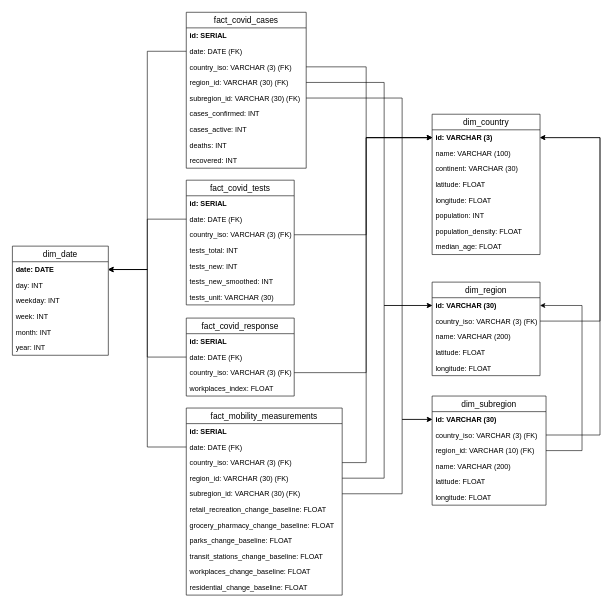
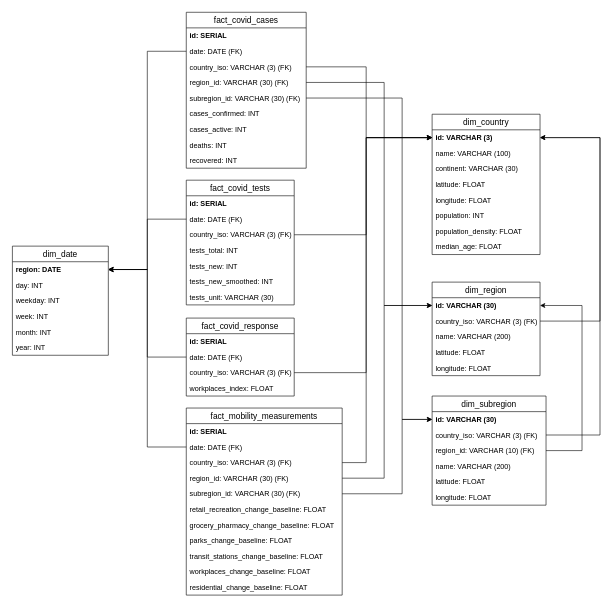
  <mxCell id="0" />
  <mxCell id="1" parent="0" />
  <mxCell id="2" style="edgeStyle=orthogonalEdgeStyle;rounded=0;orthogonalLoop=1;jettySize=auto;html=1;exitX=0;exitY=0.5;exitDx=0;exitDy=0;entryX=1;entryY=0.5;entryDx=0;entryDy=0;" parent="1" source="6" target="53" edge="1"><mxGeometry relative="1" as="geometry" /></mxCell>
  <mxCell id="3" style="edgeStyle=orthogonalEdgeStyle;rounded=0;orthogonalLoop=1;jettySize=auto;html=1;exitX=0;exitY=0.5;exitDx=0;exitDy=0;entryX=1;entryY=0.5;entryDx=0;entryDy=0;" parent="1" source="16" target="53" edge="1"><mxGeometry relative="1" as="geometry" /></mxCell>
  <mxCell id="4" value="fact_covid_cases" style="swimlane;fontStyle=0;childLayout=stackLayout;horizontal=1;startSize=26;horizontalStack=0;resizeParent=1;resizeParentMax=0;resizeLast=0;collapsible=1;marginBottom=0;align=center;fontSize=14;" parent="1" vertex="1"><mxGeometry x="310" y="20" width="200" height="260" as="geometry" /></mxCell>
  <mxCell id="5" value="id: SERIAL" style="text;strokeColor=none;fillColor=none;spacingLeft=4;spacingRight=4;overflow=hidden;rotatable=0;points=[[0,0.5],[1,0.5]];portConstraint=eastwest;fontSize=12;fontStyle=1" parent="4" vertex="1"><mxGeometry y="26" width="200" height="26" as="geometry" /></mxCell>
  <mxCell id="6" value="date: DATE (FK)" style="text;strokeColor=none;fillColor=none;spacingLeft=4;spacingRight=4;overflow=hidden;rotatable=0;points=[[0,0.5],[1,0.5]];portConstraint=eastwest;fontSize=12;" parent="4" vertex="1"><mxGeometry y="52" width="200" height="26" as="geometry" /></mxCell>
  <mxCell id="7" value="country_iso: VARCHAR (3) (FK)" style="text;strokeColor=none;fillColor=none;spacingLeft=4;spacingRight=4;overflow=hidden;rotatable=0;points=[[0,0.5],[1,0.5]];portConstraint=eastwest;fontSize=12;" parent="4" vertex="1"><mxGeometry y="78" width="200" height="26" as="geometry" /></mxCell>
  <mxCell id="8" value="region_id: VARCHAR (30) (FK)" style="text;strokeColor=none;fillColor=none;spacingLeft=4;spacingRight=4;overflow=hidden;rotatable=0;points=[[0,0.5],[1,0.5]];portConstraint=eastwest;fontSize=12;" parent="4" vertex="1"><mxGeometry y="104" width="200" height="26" as="geometry" /></mxCell>
  <mxCell id="9" value="subregion_id: VARCHAR (30) (FK)" style="text;strokeColor=none;fillColor=none;spacingLeft=4;spacingRight=4;overflow=hidden;rotatable=0;points=[[0,0.5],[1,0.5]];portConstraint=eastwest;fontSize=12;" parent="4" vertex="1"><mxGeometry y="130" width="200" height="26" as="geometry" /></mxCell>
  <mxCell id="10" value="cases_confirmed: INT" style="text;strokeColor=none;fillColor=none;spacingLeft=4;spacingRight=4;overflow=hidden;rotatable=0;points=[[0,0.5],[1,0.5]];portConstraint=eastwest;fontSize=12;" parent="4" vertex="1"><mxGeometry y="156" width="200" height="26" as="geometry" /></mxCell>
  <mxCell id="11" value="cases_active: INT" style="text;strokeColor=none;fillColor=none;spacingLeft=4;spacingRight=4;overflow=hidden;rotatable=0;points=[[0,0.5],[1,0.5]];portConstraint=eastwest;fontSize=12;" parent="4" vertex="1"><mxGeometry y="182" width="200" height="26" as="geometry" /></mxCell>
  <mxCell id="12" value="deaths: INT" style="text;strokeColor=none;fillColor=none;spacingLeft=4;spacingRight=4;overflow=hidden;rotatable=0;points=[[0,0.5],[1,0.5]];portConstraint=eastwest;fontSize=12;" parent="4" vertex="1"><mxGeometry y="208" width="200" height="26" as="geometry" /></mxCell>
  <mxCell id="13" value="recovered: INT" style="text;strokeColor=none;fillColor=none;spacingLeft=4;spacingRight=4;overflow=hidden;rotatable=0;points=[[0,0.5],[1,0.5]];portConstraint=eastwest;fontSize=12;" parent="4" vertex="1"><mxGeometry y="234" width="200" height="26" as="geometry" /></mxCell>
  <mxCell id="14" value="fact_covid_tests" style="swimlane;fontStyle=0;childLayout=stackLayout;horizontal=1;startSize=26;horizontalStack=0;resizeParent=1;resizeParentMax=0;resizeLast=0;collapsible=1;marginBottom=0;align=center;fontSize=14;" parent="1" vertex="1"><mxGeometry x="310" y="300" width="180" height="208" as="geometry" /></mxCell>
  <mxCell id="15" value="id: SERIAL" style="text;strokeColor=none;fillColor=none;spacingLeft=4;spacingRight=4;overflow=hidden;rotatable=0;points=[[0,0.5],[1,0.5]];portConstraint=eastwest;fontSize=12;fontStyle=1" parent="14" vertex="1"><mxGeometry y="26" width="180" height="26" as="geometry" /></mxCell>
  <mxCell id="16" value="date: DATE (FK)" style="text;strokeColor=none;fillColor=none;spacingLeft=4;spacingRight=4;overflow=hidden;rotatable=0;points=[[0,0.5],[1,0.5]];portConstraint=eastwest;fontSize=12;" parent="14" vertex="1"><mxGeometry y="52" width="180" height="26" as="geometry" /></mxCell>
  <mxCell id="17" value="country_iso: VARCHAR (3) (FK)" style="text;strokeColor=none;fillColor=none;spacingLeft=4;spacingRight=4;overflow=hidden;rotatable=0;points=[[0,0.5],[1,0.5]];portConstraint=eastwest;fontSize=12;" parent="14" vertex="1"><mxGeometry y="78" width="180" height="26" as="geometry" /></mxCell>
  <mxCell id="18" value="tests_total: INT" style="text;strokeColor=none;fillColor=none;spacingLeft=4;spacingRight=4;overflow=hidden;rotatable=0;points=[[0,0.5],[1,0.5]];portConstraint=eastwest;fontSize=12;" parent="14" vertex="1"><mxGeometry y="104" width="180" height="26" as="geometry" /></mxCell>
  <mxCell id="19" value="tests_new: INT" style="text;strokeColor=none;fillColor=none;spacingLeft=4;spacingRight=4;overflow=hidden;rotatable=0;points=[[0,0.5],[1,0.5]];portConstraint=eastwest;fontSize=12;" parent="14" vertex="1"><mxGeometry y="130" width="180" height="26" as="geometry" /></mxCell>
  <mxCell id="20" value="tests_new_smoothed: INT" style="text;strokeColor=none;fillColor=none;spacingLeft=4;spacingRight=4;overflow=hidden;rotatable=0;points=[[0,0.5],[1,0.5]];portConstraint=eastwest;fontSize=12;" parent="14" vertex="1"><mxGeometry y="156" width="180" height="26" as="geometry" /></mxCell>
  <mxCell id="21" value="tests_unit: VARCHAR (30)" style="text;strokeColor=none;fillColor=none;spacingLeft=4;spacingRight=4;overflow=hidden;rotatable=0;points=[[0,0.5],[1,0.5]];portConstraint=eastwest;fontSize=12;" parent="14" vertex="1"><mxGeometry y="182" width="180" height="26" as="geometry" /></mxCell>
  <mxCell id="22" value="fact_covid_response" style="swimlane;fontStyle=0;childLayout=stackLayout;horizontal=1;startSize=26;horizontalStack=0;resizeParent=1;resizeParentMax=0;resizeLast=0;collapsible=1;marginBottom=0;align=center;fontSize=14;" parent="1" vertex="1"><mxGeometry x="310" y="530" width="180" height="130" as="geometry" /></mxCell>
  <mxCell id="23" value="id: SERIAL" style="text;strokeColor=none;fillColor=none;spacingLeft=4;spacingRight=4;overflow=hidden;rotatable=0;points=[[0,0.5],[1,0.5]];portConstraint=eastwest;fontSize=12;fontStyle=1" parent="22" vertex="1"><mxGeometry y="26" width="180" height="26" as="geometry" /></mxCell>
  <mxCell id="24" value="date: DATE (FK)" style="text;strokeColor=none;fillColor=none;spacingLeft=4;spacingRight=4;overflow=hidden;rotatable=0;points=[[0,0.5],[1,0.5]];portConstraint=eastwest;fontSize=12;" parent="22" vertex="1"><mxGeometry y="52" width="180" height="26" as="geometry" /></mxCell>
  <mxCell id="25" value="country_iso: VARCHAR (3) (FK)" style="text;strokeColor=none;fillColor=none;spacingLeft=4;spacingRight=4;overflow=hidden;rotatable=0;points=[[0,0.5],[1,0.5]];portConstraint=eastwest;fontSize=12;" parent="22" vertex="1"><mxGeometry y="78" width="180" height="26" as="geometry" /></mxCell>
  <mxCell id="26" value="workplaces_index: FLOAT" style="text;strokeColor=none;fillColor=none;spacingLeft=4;spacingRight=4;overflow=hidden;rotatable=0;points=[[0,0.5],[1,0.5]];portConstraint=eastwest;fontSize=12;" parent="22" vertex="1"><mxGeometry y="104" width="180" height="26" as="geometry" /></mxCell>
  <mxCell id="27" value="fact_mobility_measurements" style="swimlane;fontStyle=0;childLayout=stackLayout;horizontal=1;startSize=26;horizontalStack=0;resizeParent=1;resizeParentMax=0;resizeLast=0;collapsible=1;marginBottom=0;align=center;fontSize=14;" parent="1" vertex="1"><mxGeometry x="310" y="680" width="260" height="312" as="geometry" /></mxCell>
  <mxCell id="28" value="id: SERIAL" style="text;strokeColor=none;fillColor=none;spacingLeft=4;spacingRight=4;overflow=hidden;rotatable=0;points=[[0,0.5],[1,0.5]];portConstraint=eastwest;fontSize=12;fontStyle=1" parent="27" vertex="1"><mxGeometry y="26" width="260" height="26" as="geometry" /></mxCell>
  <mxCell id="29" value="date: DATE (FK)" style="text;strokeColor=none;fillColor=none;spacingLeft=4;spacingRight=4;overflow=hidden;rotatable=0;points=[[0,0.5],[1,0.5]];portConstraint=eastwest;fontSize=12;" parent="27" vertex="1"><mxGeometry y="52" width="260" height="26" as="geometry" /></mxCell>
  <mxCell id="30" value="country_iso: VARCHAR (3) (FK)" style="text;strokeColor=none;fillColor=none;spacingLeft=4;spacingRight=4;overflow=hidden;rotatable=0;points=[[0,0.5],[1,0.5]];portConstraint=eastwest;fontSize=12;" parent="27" vertex="1"><mxGeometry y="78" width="260" height="26" as="geometry" /></mxCell>
  <mxCell id="31" value="region_id: VARCHAR (30) (FK)" style="text;strokeColor=none;fillColor=none;spacingLeft=4;spacingRight=4;overflow=hidden;rotatable=0;points=[[0,0.5],[1,0.5]];portConstraint=eastwest;fontSize=12;" parent="27" vertex="1"><mxGeometry y="104" width="260" height="26" as="geometry" /></mxCell>
  <mxCell id="32" value="subregion_id: VARCHAR (30) (FK)" style="text;strokeColor=none;fillColor=none;spacingLeft=4;spacingRight=4;overflow=hidden;rotatable=0;points=[[0,0.5],[1,0.5]];portConstraint=eastwest;fontSize=12;" parent="27" vertex="1"><mxGeometry y="130" width="260" height="26" as="geometry" /></mxCell>
  <mxCell id="33" value="retail_recreation_change_baseline: FLOAT" style="text;strokeColor=none;fillColor=none;spacingLeft=4;spacingRight=4;overflow=hidden;rotatable=0;points=[[0,0.5],[1,0.5]];portConstraint=eastwest;fontSize=12;" parent="27" vertex="1"><mxGeometry y="156" width="260" height="26" as="geometry" /></mxCell>
  <mxCell id="34" value="grocery_pharmacy_change_baseline: FLOAT" style="text;strokeColor=none;fillColor=none;spacingLeft=4;spacingRight=4;overflow=hidden;rotatable=0;points=[[0,0.5],[1,0.5]];portConstraint=eastwest;fontSize=12;" parent="27" vertex="1"><mxGeometry y="182" width="260" height="26" as="geometry" /></mxCell>
  <mxCell id="35" value="parks_change_baseline: FLOAT" style="text;strokeColor=none;fillColor=none;spacingLeft=4;spacingRight=4;overflow=hidden;rotatable=0;points=[[0,0.5],[1,0.5]];portConstraint=eastwest;fontSize=12;" parent="27" vertex="1"><mxGeometry y="208" width="260" height="26" as="geometry" /></mxCell>
  <mxCell id="36" value="transit_stations_change_baseline: FLOAT" style="text;strokeColor=none;fillColor=none;spacingLeft=4;spacingRight=4;overflow=hidden;rotatable=0;points=[[0,0.5],[1,0.5]];portConstraint=eastwest;fontSize=12;" parent="27" vertex="1"><mxGeometry y="234" width="260" height="26" as="geometry" /></mxCell>
  <mxCell id="37" value="workplaces_change_baseline: FLOAT" style="text;strokeColor=none;fillColor=none;spacingLeft=4;spacingRight=4;overflow=hidden;rotatable=0;points=[[0,0.5],[1,0.5]];portConstraint=eastwest;fontSize=12;" parent="27" vertex="1"><mxGeometry y="260" width="260" height="26" as="geometry" /></mxCell>
  <mxCell id="38" value="residential_change_baseline: FLOAT" style="text;strokeColor=none;fillColor=none;spacingLeft=4;spacingRight=4;overflow=hidden;rotatable=0;points=[[0,0.5],[1,0.5]];portConstraint=eastwest;fontSize=12;" parent="27" vertex="1"><mxGeometry y="286" width="260" height="26" as="geometry" /></mxCell>
  <mxCell id="39" style="edgeStyle=orthogonalEdgeStyle;rounded=0;orthogonalLoop=1;jettySize=auto;html=1;exitX=0;exitY=0.5;exitDx=0;exitDy=0;entryX=1;entryY=0.5;entryDx=0;entryDy=0;" parent="1" source="24" target="53" edge="1"><mxGeometry relative="1" as="geometry" /></mxCell>
  <mxCell id="40" style="edgeStyle=orthogonalEdgeStyle;rounded=0;orthogonalLoop=1;jettySize=auto;html=1;exitX=0;exitY=0.5;exitDx=0;exitDy=0;entryX=1;entryY=0.5;entryDx=0;entryDy=0;" parent="1" source="29" target="53" edge="1"><mxGeometry relative="1" as="geometry" /></mxCell>
  <mxCell id="41" style="edgeStyle=orthogonalEdgeStyle;rounded=0;orthogonalLoop=1;jettySize=auto;html=1;exitX=1;exitY=0.5;exitDx=0;exitDy=0;entryX=0;entryY=0.5;entryDx=0;entryDy=0;" parent="1" source="7" target="60" edge="1"><mxGeometry relative="1" as="geometry"><Array as="points"><mxPoint x="610" y="111" /><mxPoint x="610" y="229" /></Array></mxGeometry></mxCell>
  <mxCell id="42" style="edgeStyle=orthogonalEdgeStyle;rounded=0;orthogonalLoop=1;jettySize=auto;html=1;exitX=1;exitY=0.5;exitDx=0;exitDy=0;entryX=0;entryY=0.5;entryDx=0;entryDy=0;" parent="1" source="17" target="60" edge="1"><mxGeometry relative="1" as="geometry"><Array as="points"><mxPoint x="610" y="391" /><mxPoint x="610" y="229" /></Array></mxGeometry></mxCell>
  <mxCell id="43" style="edgeStyle=orthogonalEdgeStyle;rounded=0;orthogonalLoop=1;jettySize=auto;html=1;exitX=1;exitY=0.5;exitDx=0;exitDy=0;entryX=0;entryY=0.5;entryDx=0;entryDy=0;" parent="1" source="25" target="60" edge="1"><mxGeometry relative="1" as="geometry"><Array as="points"><mxPoint x="610" y="621" /><mxPoint x="610" y="229" /></Array></mxGeometry></mxCell>
  <mxCell id="44" style="edgeStyle=orthogonalEdgeStyle;rounded=0;orthogonalLoop=1;jettySize=auto;html=1;exitX=1;exitY=0.5;exitDx=0;exitDy=0;entryX=0;entryY=0.5;entryDx=0;entryDy=0;" parent="1" source="30" target="60" edge="1"><mxGeometry relative="1" as="geometry"><Array as="points"><mxPoint x="610" y="771" /><mxPoint x="610" y="229" /></Array></mxGeometry></mxCell>
  <mxCell id="45" style="edgeStyle=orthogonalEdgeStyle;rounded=0;orthogonalLoop=1;jettySize=auto;html=1;exitX=1;exitY=0.5;exitDx=0;exitDy=0;entryX=0;entryY=0.5;entryDx=0;entryDy=0;" parent="1" source="8" target="69" edge="1"><mxGeometry relative="1" as="geometry"><Array as="points"><mxPoint x="640" y="137" /><mxPoint x="640" y="509" /></Array></mxGeometry></mxCell>
  <mxCell id="46" style="edgeStyle=orthogonalEdgeStyle;rounded=0;orthogonalLoop=1;jettySize=auto;html=1;exitX=1;exitY=0.5;exitDx=0;exitDy=0;entryX=0;entryY=0.5;entryDx=0;entryDy=0;" parent="1" source="31" target="69" edge="1"><mxGeometry relative="1" as="geometry"><Array as="points"><mxPoint x="640" y="797" /><mxPoint x="640" y="509" /></Array></mxGeometry></mxCell>
  <mxCell id="47" style="edgeStyle=orthogonalEdgeStyle;rounded=0;orthogonalLoop=1;jettySize=auto;html=1;exitX=1;exitY=0.5;exitDx=0;exitDy=0;entryX=0;entryY=0.5;entryDx=0;entryDy=0;" parent="1" source="9" target="75" edge="1"><mxGeometry relative="1" as="geometry"><Array as="points"><mxPoint x="670" y="163" /><mxPoint x="670" y="699" /></Array></mxGeometry></mxCell>
  <mxCell id="48" style="edgeStyle=orthogonalEdgeStyle;rounded=0;orthogonalLoop=1;jettySize=auto;html=1;exitX=1;exitY=0.5;exitDx=0;exitDy=0;entryX=0;entryY=0.5;entryDx=0;entryDy=0;" parent="1" source="32" target="75" edge="1"><mxGeometry relative="1" as="geometry"><Array as="points"><mxPoint x="670" y="823" /><mxPoint x="670" y="699" /></Array></mxGeometry></mxCell>
  <mxCell id="49" style="edgeStyle=orthogonalEdgeStyle;rounded=0;orthogonalLoop=1;jettySize=auto;html=1;exitX=1;exitY=0.5;exitDx=0;exitDy=0;entryX=1;entryY=0.5;entryDx=0;entryDy=0;" parent="1" source="77" target="69" edge="1"><mxGeometry relative="1" as="geometry"><Array as="points"><mxPoint x="970" y="751" /><mxPoint x="970" y="509" /></Array></mxGeometry></mxCell>
  <mxCell id="50" style="edgeStyle=orthogonalEdgeStyle;rounded=0;orthogonalLoop=1;jettySize=auto;html=1;exitX=1;exitY=0.5;exitDx=0;exitDy=0;entryX=1;entryY=0.5;entryDx=0;entryDy=0;" parent="1" source="70" target="60" edge="1"><mxGeometry relative="1" as="geometry"><Array as="points"><mxPoint x="1000" y="535" /><mxPoint x="1000" y="229" /></Array></mxGeometry></mxCell>
  <mxCell id="51" style="edgeStyle=orthogonalEdgeStyle;rounded=0;orthogonalLoop=1;jettySize=auto;html=1;exitX=1;exitY=0.5;exitDx=0;exitDy=0;entryX=1;entryY=0.5;entryDx=0;entryDy=0;" parent="1" source="76" target="60" edge="1"><mxGeometry relative="1" as="geometry"><Array as="points"><mxPoint x="1000" y="725" /><mxPoint x="1000" y="229" /></Array></mxGeometry></mxCell>
  <mxCell id="52" value="dim_date" style="swimlane;fontStyle=0;childLayout=stackLayout;horizontal=1;startSize=26;horizontalStack=0;resizeParent=1;resizeParentMax=0;resizeLast=0;collapsible=1;marginBottom=0;align=center;fontSize=14;" parent="1" vertex="1"><mxGeometry x="20" y="410" width="160" height="182" as="geometry" /></mxCell>
- <mxCell id="53" value="date: DATE" style="text;strokeColor=none;fillColor=none;spacingLeft=4;spacingRight=4;overflow=hidden;rotatable=0;points=[[0,0.5],[1,0.5]];portConstraint=eastwest;fontSize=12;fontStyle=1" parent="52" vertex="1"><mxGeometry y="26" width="160" height="26" as="geometry" /></mxCell>
+ <mxCell id="53" value="region: DATE" style="text;strokeColor=none;fillColor=none;spacingLeft=4;spacingRight=4;overflow=hidden;rotatable=0;points=[[0,0.5],[1,0.5]];portConstraint=eastwest;fontSize=12;fontStyle=1" parent="52" vertex="1"><mxGeometry y="26" width="160" height="26" as="geometry" /></mxCell>
  <mxCell id="54" value="day: INT" style="text;strokeColor=none;fillColor=none;spacingLeft=4;spacingRight=4;overflow=hidden;rotatable=0;points=[[0,0.5],[1,0.5]];portConstraint=eastwest;fontSize=12;" parent="52" vertex="1"><mxGeometry y="52" width="160" height="26" as="geometry" /></mxCell>
  <mxCell id="55" value="weekday: INT" style="text;strokeColor=none;fillColor=none;spacingLeft=4;spacingRight=4;overflow=hidden;rotatable=0;points=[[0,0.5],[1,0.5]];portConstraint=eastwest;fontSize=12;" parent="52" vertex="1"><mxGeometry y="78" width="160" height="26" as="geometry" /></mxCell>
  <mxCell id="56" value="week: INT" style="text;strokeColor=none;fillColor=none;spacingLeft=4;spacingRight=4;overflow=hidden;rotatable=0;points=[[0,0.5],[1,0.5]];portConstraint=eastwest;fontSize=12;" parent="52" vertex="1"><mxGeometry y="104" width="160" height="26" as="geometry" /></mxCell>
  <mxCell id="57" value="month: INT" style="text;strokeColor=none;fillColor=none;spacingLeft=4;spacingRight=4;overflow=hidden;rotatable=0;points=[[0,0.5],[1,0.5]];portConstraint=eastwest;fontSize=12;" parent="52" vertex="1"><mxGeometry y="130" width="160" height="26" as="geometry" /></mxCell>
  <mxCell id="58" value="year: INT" style="text;strokeColor=none;fillColor=none;spacingLeft=4;spacingRight=4;overflow=hidden;rotatable=0;points=[[0,0.5],[1,0.5]];portConstraint=eastwest;fontSize=12;" parent="52" vertex="1"><mxGeometry y="156" width="160" height="26" as="geometry" /></mxCell>
  <mxCell id="59" value="dim_country" style="swimlane;fontStyle=0;childLayout=stackLayout;horizontal=1;startSize=26;horizontalStack=0;resizeParent=1;resizeParentMax=0;resizeLast=0;collapsible=1;marginBottom=0;align=center;fontSize=14;" parent="1" vertex="1"><mxGeometry x="720" y="190" width="180" height="234" as="geometry" /></mxCell>
  <mxCell id="60" value="id: VARCHAR (3)" style="text;strokeColor=none;fillColor=none;spacingLeft=4;spacingRight=4;overflow=hidden;rotatable=0;points=[[0,0.5],[1,0.5]];portConstraint=eastwest;fontSize=12;fontStyle=1" parent="59" vertex="1"><mxGeometry y="26" width="180" height="26" as="geometry" /></mxCell>
  <mxCell id="61" value="name: VARCHAR (100)" style="text;strokeColor=none;fillColor=none;spacingLeft=4;spacingRight=4;overflow=hidden;rotatable=0;points=[[0,0.5],[1,0.5]];portConstraint=eastwest;fontSize=12;" parent="59" vertex="1"><mxGeometry y="52" width="180" height="26" as="geometry" /></mxCell>
  <mxCell id="62" value="continent: VARCHAR (30)" style="text;strokeColor=none;fillColor=none;spacingLeft=4;spacingRight=4;overflow=hidden;rotatable=0;points=[[0,0.5],[1,0.5]];portConstraint=eastwest;fontSize=12;" parent="59" vertex="1"><mxGeometry y="78" width="180" height="26" as="geometry" /></mxCell>
  <mxCell id="63" value="latitude: FLOAT" style="text;strokeColor=none;fillColor=none;spacingLeft=4;spacingRight=4;overflow=hidden;rotatable=0;points=[[0,0.5],[1,0.5]];portConstraint=eastwest;fontSize=12;" parent="59" vertex="1"><mxGeometry y="104" width="180" height="26" as="geometry" /></mxCell>
  <mxCell id="64" value="longitude: FLOAT" style="text;strokeColor=none;fillColor=none;spacingLeft=4;spacingRight=4;overflow=hidden;rotatable=0;points=[[0,0.5],[1,0.5]];portConstraint=eastwest;fontSize=12;" parent="59" vertex="1"><mxGeometry y="130" width="180" height="26" as="geometry" /></mxCell>
  <mxCell id="65" value="population: INT" style="text;strokeColor=none;fillColor=none;spacingLeft=4;spacingRight=4;overflow=hidden;rotatable=0;points=[[0,0.5],[1,0.5]];portConstraint=eastwest;fontSize=12;" parent="59" vertex="1"><mxGeometry y="156" width="180" height="26" as="geometry" /></mxCell>
  <mxCell id="66" value="population_density: FLOAT" style="text;strokeColor=none;fillColor=none;spacingLeft=4;spacingRight=4;overflow=hidden;rotatable=0;points=[[0,0.5],[1,0.5]];portConstraint=eastwest;fontSize=12;" parent="59" vertex="1"><mxGeometry y="182" width="180" height="26" as="geometry" /></mxCell>
  <mxCell id="67" value="median_age: FLOAT" style="text;strokeColor=none;fillColor=none;spacingLeft=4;spacingRight=4;overflow=hidden;rotatable=0;points=[[0,0.5],[1,0.5]];portConstraint=eastwest;fontSize=12;" parent="59" vertex="1"><mxGeometry y="208" width="180" height="26" as="geometry" /></mxCell>
  <mxCell id="68" value="dim_region" style="swimlane;fontStyle=0;childLayout=stackLayout;horizontal=1;startSize=26;horizontalStack=0;resizeParent=1;resizeParentMax=0;resizeLast=0;collapsible=1;marginBottom=0;align=center;fontSize=14;" parent="1" vertex="1"><mxGeometry x="720" y="470" width="180" height="156" as="geometry" /></mxCell>
  <mxCell id="69" value="id: VARCHAR (30)" style="text;strokeColor=none;fillColor=none;spacingLeft=4;spacingRight=4;overflow=hidden;rotatable=0;points=[[0,0.5],[1,0.5]];portConstraint=eastwest;fontSize=12;fontStyle=1" parent="68" vertex="1"><mxGeometry y="26" width="180" height="26" as="geometry" /></mxCell>
  <mxCell id="70" value="country_iso: VARCHAR (3) (FK)" style="text;strokeColor=none;fillColor=none;spacingLeft=4;spacingRight=4;overflow=hidden;rotatable=0;points=[[0,0.5],[1,0.5]];portConstraint=eastwest;fontSize=12;" parent="68" vertex="1"><mxGeometry y="52" width="180" height="26" as="geometry" /></mxCell>
  <mxCell id="71" value="name: VARCHAR (200)" style="text;strokeColor=none;fillColor=none;spacingLeft=4;spacingRight=4;overflow=hidden;rotatable=0;points=[[0,0.5],[1,0.5]];portConstraint=eastwest;fontSize=12;" parent="68" vertex="1"><mxGeometry y="78" width="180" height="26" as="geometry" /></mxCell>
  <mxCell id="72" value="latitude: FLOAT" style="text;strokeColor=none;fillColor=none;spacingLeft=4;spacingRight=4;overflow=hidden;rotatable=0;points=[[0,0.5],[1,0.5]];portConstraint=eastwest;fontSize=12;" parent="68" vertex="1"><mxGeometry y="104" width="180" height="26" as="geometry" /></mxCell>
  <mxCell id="73" value="longitude: FLOAT" style="text;strokeColor=none;fillColor=none;spacingLeft=4;spacingRight=4;overflow=hidden;rotatable=0;points=[[0,0.5],[1,0.5]];portConstraint=eastwest;fontSize=12;" parent="68" vertex="1"><mxGeometry y="130" width="180" height="26" as="geometry" /></mxCell>
  <mxCell id="74" value="dim_subregion" style="swimlane;fontStyle=0;childLayout=stackLayout;horizontal=1;startSize=26;horizontalStack=0;resizeParent=1;resizeParentMax=0;resizeLast=0;collapsible=1;marginBottom=0;align=center;fontSize=14;" parent="1" vertex="1"><mxGeometry x="720" y="660" width="190" height="182" as="geometry" /></mxCell>
  <mxCell id="75" value="id: VARCHAR (30)" style="text;strokeColor=none;fillColor=none;spacingLeft=4;spacingRight=4;overflow=hidden;rotatable=0;points=[[0,0.5],[1,0.5]];portConstraint=eastwest;fontSize=12;fontStyle=1" parent="74" vertex="1"><mxGeometry y="26" width="190" height="26" as="geometry" /></mxCell>
  <mxCell id="76" value="country_iso: VARCHAR (3) (FK)" style="text;strokeColor=none;fillColor=none;spacingLeft=4;spacingRight=4;overflow=hidden;rotatable=0;points=[[0,0.5],[1,0.5]];portConstraint=eastwest;fontSize=12;" parent="74" vertex="1"><mxGeometry y="52" width="190" height="26" as="geometry" /></mxCell>
  <mxCell id="77" value="region_id: VARCHAR (10) (FK)" style="text;strokeColor=none;fillColor=none;spacingLeft=4;spacingRight=4;overflow=hidden;rotatable=0;points=[[0,0.5],[1,0.5]];portConstraint=eastwest;fontSize=12;" parent="74" vertex="1"><mxGeometry y="78" width="190" height="26" as="geometry" /></mxCell>
  <mxCell id="78" value="name: VARCHAR (200)" style="text;strokeColor=none;fillColor=none;spacingLeft=4;spacingRight=4;overflow=hidden;rotatable=0;points=[[0,0.5],[1,0.5]];portConstraint=eastwest;fontSize=12;" parent="74" vertex="1"><mxGeometry y="104" width="190" height="26" as="geometry" /></mxCell>
  <mxCell id="79" value="latitude: FLOAT" style="text;strokeColor=none;fillColor=none;spacingLeft=4;spacingRight=4;overflow=hidden;rotatable=0;points=[[0,0.5],[1,0.5]];portConstraint=eastwest;fontSize=12;" parent="74" vertex="1"><mxGeometry y="130" width="190" height="26" as="geometry" /></mxCell>
  <mxCell id="80" value="longitude: FLOAT" style="text;strokeColor=none;fillColor=none;spacingLeft=4;spacingRight=4;overflow=hidden;rotatable=0;points=[[0,0.5],[1,0.5]];portConstraint=eastwest;fontSize=12;" parent="74" vertex="1"><mxGeometry y="156" width="190" height="26" as="geometry" /></mxCell>
